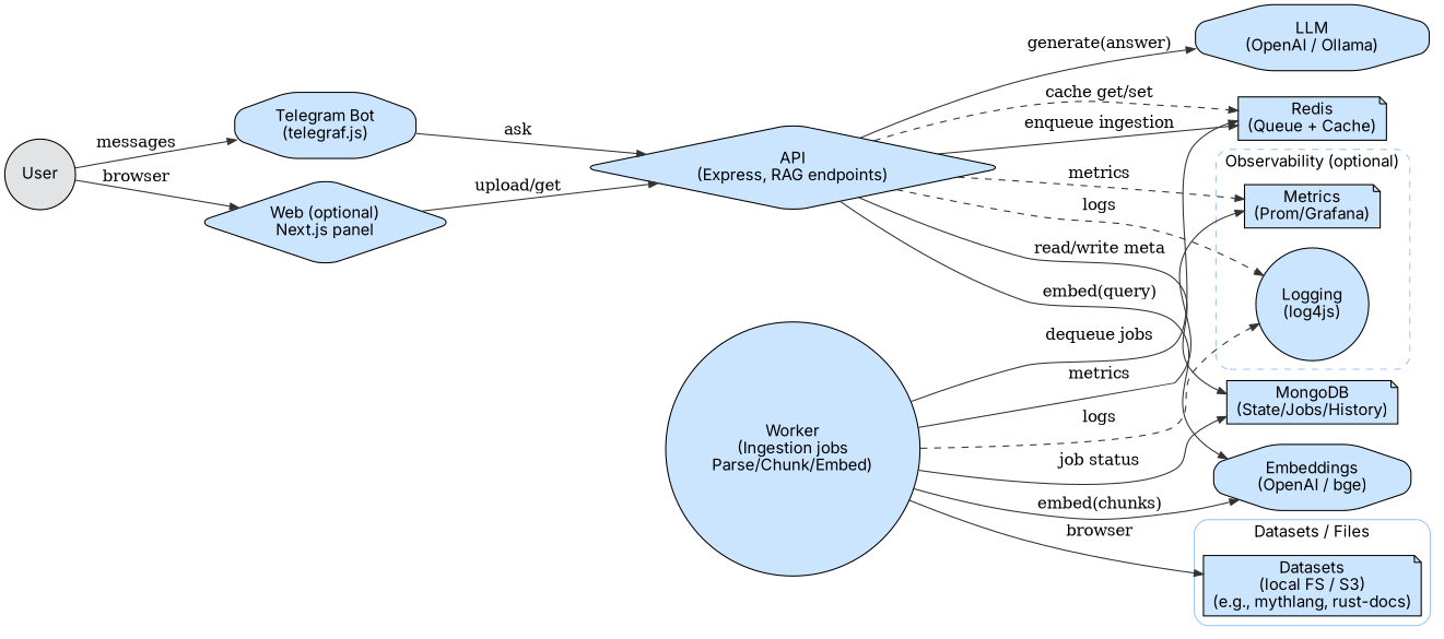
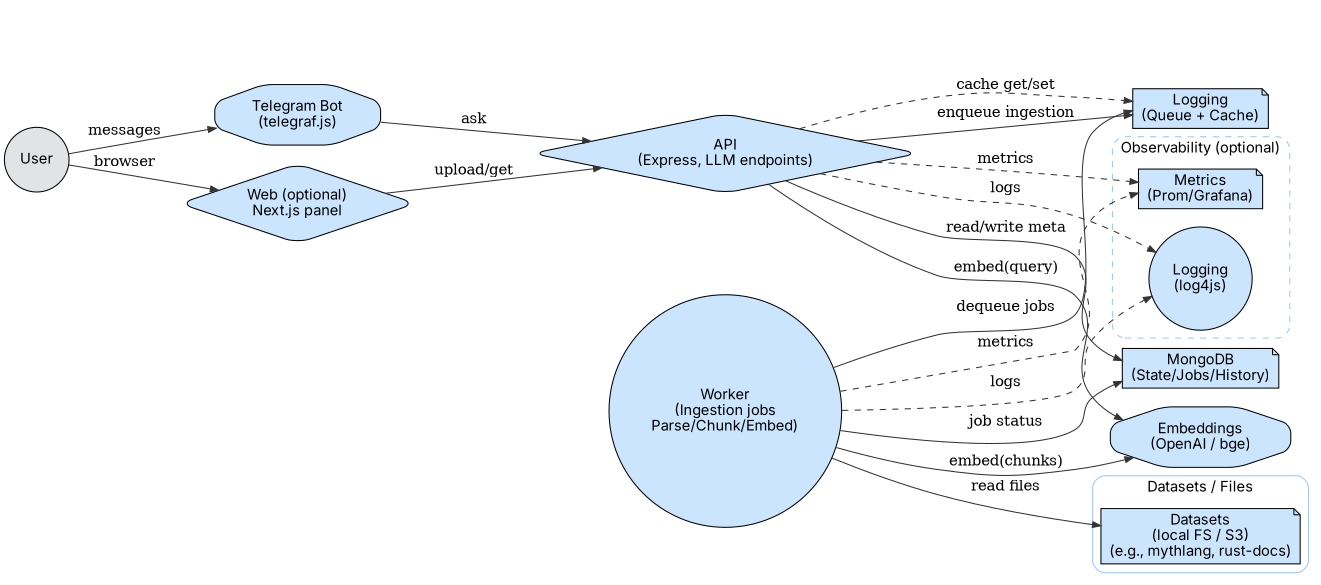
  digraph {
    fontname=Inter
    rankdir=LR
    node [fillcolor="#cce5ff" fontname=Inter shape=note style="rounded,filled"]
    edge [arrowsize=0.8 color="#333333"]
    n1 [label="Telegram Bot\n(telegraf.js)" shape=octagon]
    n2 [label="Web (optional)\nNext.js panel" shape=diamond]
-   n3 [label="API\n(Express, RAG endpoints)" shape=diamond]
+   n3 [label="API\n(Express, LLM endpoints)" shape=diamond]
    n4 [label="Worker\n(Ingestion jobs\nParse/Chunk/Embed)" shape=circle]
    n5 [label="MongoDB\n(State/Jobs/History)"]
-   n6 [label="Redis\n(Queue + Cache)"]
+   n6 [label="Logging\n(Queue + Cache)"]
    n7 [label="Embeddings\n(OpenAI / bge)" shape=octagon]
-   n8 [label="LLM\n(OpenAI / Ollama)" shape=octagon]
    n9 [label="Datasets\n(local FS / S3)\n(e.g., mythlang, rust-docs)"]
    n10 [label="Logging\n(log4js)" shape=circle]
    n11 [label="Metrics\n(Prom/Grafana)"]
    n12 [fillcolor="#e2e3e5" label=User shape=circle]
    subgraph sub_1 {
      rank=same
      n1
      n2
    }
    subgraph sub_2 {
      rank=same
      n3
      n4
    }
    subgraph sub_3 {
      rank=same
      n5
      n6
      n7
-     n8
    }
    subgraph cluster_4 {
      color="#9ec5fe"
      label="Runtime Services"
      style=rounded
    }
    subgraph cluster_5 {
      color="#9ec5fe"
      label=Infra
      style=rounded
    }
    subgraph cluster_6 {
      color="#9ec5fe"
      label="Model Providers"
      style=rounded
    }
    subgraph cluster_7 {
      color="#9ec5fe"
      label="Datasets / Files"
      style=rounded
      n9
    }
    subgraph cluster_8 {
      color="#9ec5fe"
      label="Observability (optional)"
      style="rounded,dashed"
      n10
      n11
    }
    n1 -> n3 [label=ask]
    n2 -> n3 [label="upload/get"]
    n3 -> n5 [label="read/write meta"]
    n3 -> n6 [label="cache get/set" style=dashed]
    n3 -> n6 [label="enqueue ingestion"]
    n3 -> n7 [label="embed(query)"]
-   n3 -> n8 [label="generate(answer)"]
    n3 -> n10 [label=logs style=dashed]
    n3 -> n11 [label=metrics style=dashed]
    n4 -> n5 [label="job status"]
    n4 -> n6 [label="dequeue jobs"]
    n4 -> n7 [label="embed(chunks)"]
-   n4 -> n9 [label=browser]
+   n4 -> n9 [label="read files"]
    n4 -> n10 [label=logs style=dashed]
-   n4 -> n11 [label=metrics style=solid]
+   n4 -> n11 [label=metrics style=dashed]
    n12 -> n1 [label=messages]
    n12 -> n2 [label=browser]
  }
